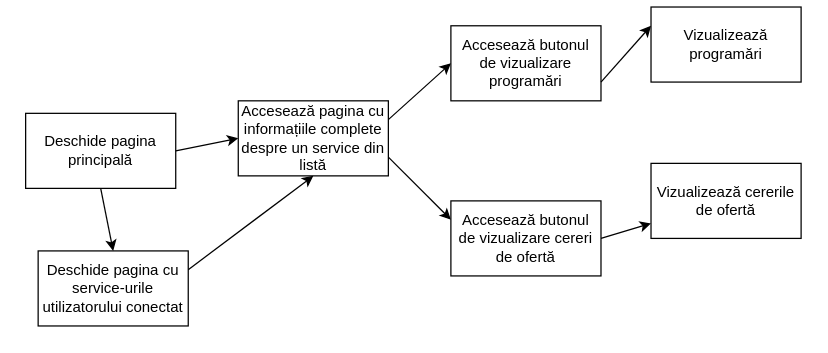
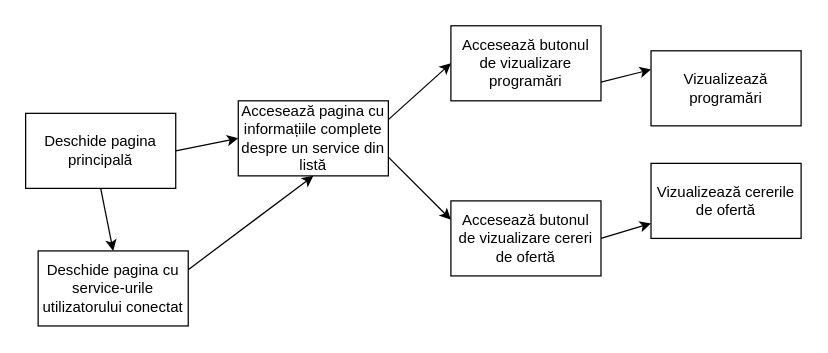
  <mxCell id="0" />
  <mxCell id="1" parent="0" />
  <mxCell id="2" value="Accesează pagina cu informațiile complete despre un service din listă" style="rounded=0;whiteSpace=wrap;html=1;" vertex="1" parent="1"><mxGeometry x="190" y="80" width="120" height="60" as="geometry" /></mxCell>
  <mxCell id="3" value="Deschide pagina principală" style="rounded=0;whiteSpace=wrap;html=1;" vertex="1" parent="1"><mxGeometry x="20" y="90" width="120" height="60" as="geometry" /></mxCell>
  <mxCell id="4" value="" style="endArrow=classic;html=1;entryX=0;entryY=0.5;entryDx=0;entryDy=0;exitX=1;exitY=0.5;exitDx=0;exitDy=0;" edge="1" parent="1" source="3" target="2"><mxGeometry width="50" height="50" relative="1" as="geometry"><mxPoint x="-120" y="260" as="sourcePoint" /><mxPoint x="-70" y="210" as="targetPoint" /></mxGeometry></mxCell>
  <mxCell id="5" value="Accesează butonul de vizualizare programări" style="rounded=0;whiteSpace=wrap;html=1;" vertex="1" parent="1"><mxGeometry x="360" y="20" width="120" height="60" as="geometry" /></mxCell>
  <mxCell id="6" value="" style="endArrow=classic;html=1;entryX=0;entryY=0.5;entryDx=0;entryDy=0;exitX=1;exitY=0.25;exitDx=0;exitDy=0;" edge="1" parent="1" source="2" target="5"><mxGeometry width="50" height="50" relative="1" as="geometry"><mxPoint x="-120" y="260" as="sourcePoint" /><mxPoint x="-70" y="210" as="targetPoint" /></mxGeometry></mxCell>
- <mxCell id="7" value="Vizualizează programări" style="rounded=0;whiteSpace=wrap;html=1;" vertex="1" parent="1"><mxGeometry x="520" y="5" width="120" height="60" as="geometry" /></mxCell>
+ <mxCell id="7" value="Vizualizează programări" style="rounded=0;whiteSpace=wrap;html=1;" vertex="1" parent="1"><mxGeometry x="520" y="40" width="120" height="60" as="geometry" /></mxCell>
  <mxCell id="8" value="" style="endArrow=classic;html=1;entryX=0;entryY=0.25;entryDx=0;entryDy=0;exitX=1;exitY=0.75;exitDx=0;exitDy=0;" edge="1" parent="1" source="5" target="7"><mxGeometry width="50" height="50" relative="1" as="geometry"><mxPoint x="-120" y="290" as="sourcePoint" /><mxPoint x="-70" y="240" as="targetPoint" /></mxGeometry></mxCell>
  <mxCell id="9" value="" style="endArrow=classic;html=1;exitX=1;exitY=0.5;exitDx=0;exitDy=0;" edge="1" parent="1" source="14" target="10"><mxGeometry width="50" height="50" relative="1" as="geometry"><mxPoint x="483" y="200" as="sourcePoint" /><mxPoint x="410" y="240" as="targetPoint" /></mxGeometry></mxCell>
  <mxCell id="10" value="Vizualizează cererile de ofertă" style="rounded=0;whiteSpace=wrap;html=1;" vertex="1" parent="1"><mxGeometry x="520" y="130" width="120" height="60" as="geometry" /></mxCell>
  <mxCell id="11" value="Deschide pagina cu service-urile utilizatorului conectat" style="rounded=0;whiteSpace=wrap;html=1;" vertex="1" parent="1"><mxGeometry y="200" width="120" height="60" as="geometry" x="30" /></mxCell>
  <mxCell id="12" value="" style="endArrow=classic;html=1;entryX=0.5;entryY=0;entryDx=0;entryDy=0;exitX=0.5;exitY=1;exitDx=0;exitDy=0;" edge="1" parent="1" source="3" target="11"><mxGeometry width="50" height="50" relative="1" as="geometry"><mxPoint x="-120" y="420" as="sourcePoint" /><mxPoint x="-70" y="370" as="targetPoint" /></mxGeometry></mxCell>
  <mxCell id="13" value="" style="endArrow=classic;html=1;entryX=0.5;entryY=1;entryDx=0;entryDy=0;exitX=1;exitY=0.25;exitDx=0;exitDy=0;" edge="1" parent="1" source="11" target="2"><mxGeometry width="50" height="50" relative="1" as="geometry"><mxPoint x="-120" y="420" as="sourcePoint" /><mxPoint x="-70" y="370" as="targetPoint" /></mxGeometry></mxCell>
  <mxCell id="14" value="&lt;span style=&quot;white-space: normal&quot;&gt;Accesează butonul de vizualizare cereri de ofertă&lt;/span&gt;" style="rounded=0;whiteSpace=wrap;html=1;" vertex="1" parent="1"><mxGeometry x="360" y="160" width="120" height="60" as="geometry" /></mxCell>
  <mxCell id="15" value="" style="endArrow=classic;html=1;entryX=0;entryY=0.25;entryDx=0;entryDy=0;exitX=1;exitY=0.75;exitDx=0;exitDy=0;" edge="1" parent="1" source="2" target="14"><mxGeometry width="50" height="50" relative="1" as="geometry"><mxPoint x="-120" y="500" as="sourcePoint" /><mxPoint x="-70" y="450" as="targetPoint" /></mxGeometry></mxCell>
